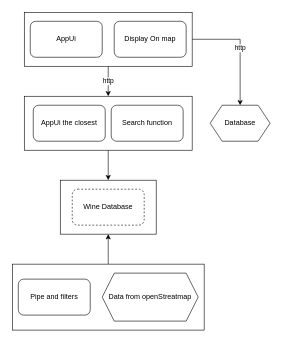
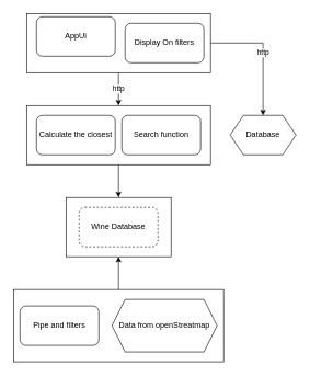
  <mxCell id="0" />
  <mxCell id="1" parent="0" />
  <mxCell id="2" value="http" style="edgeStyle=orthogonalEdgeStyle;rounded=0;orthogonalLoop=1;jettySize=auto;html=1;exitX=0.5;exitY=1;exitDx=0;exitDy=0;" edge="1" parent="1" source="4" target="7"><mxGeometry relative="1" as="geometry" /></mxCell>
  <mxCell id="3" value="http" style="edgeStyle=orthogonalEdgeStyle;rounded=0;orthogonalLoop=1;jettySize=auto;html=1;exitX=1;exitY=0.5;exitDx=0;exitDy=0;" edge="1" parent="1" source="4" target="17"><mxGeometry relative="1" as="geometry" /></mxCell>
  <mxCell id="4" value="" style="rounded=0;whiteSpace=wrap;html=1;" vertex="1" parent="1"><mxGeometry x="40" y="20" width="280" height="90" as="geometry" /></mxCell>
- <mxCell id="5" value="AppUi" style="rounded=1;whiteSpace=wrap;html=1;" vertex="1" parent="1"><mxGeometry x="50" y="35" width="120" height="60" as="geometry" /></mxCell>
+ <mxCell id="5" value="AppUi" style="rounded=1;whiteSpace=wrap;html=1;" vertex="1" parent="1"><mxGeometry x="55" y="25" width="120" height="60" as="geometry" /></mxCell>
  <mxCell id="6" style="edgeStyle=orthogonalEdgeStyle;rounded=0;orthogonalLoop=1;jettySize=auto;html=1;exitX=0.5;exitY=1;exitDx=0;exitDy=0;entryX=0.5;entryY=0;entryDx=0;entryDy=0;" edge="1" parent="1" source="7" target="10"><mxGeometry relative="1" as="geometry" /></mxCell>
  <mxCell id="7" value="" style="rounded=0;whiteSpace=wrap;html=1;" vertex="1" parent="1"><mxGeometry x="40" y="160" width="280" height="90" as="geometry" /></mxCell>
- <mxCell id="8" value="AppUi the closest" style="rounded=1;whiteSpace=wrap;html=1;" vertex="1" parent="1"><mxGeometry x="55" y="175" width="120" height="60" as="geometry" /></mxCell>
+ <mxCell id="8" value="Calculate the closest" style="rounded=1;whiteSpace=wrap;html=1;" vertex="1" parent="1"><mxGeometry x="55" y="175" width="120" height="60" as="geometry" /></mxCell>
  <mxCell id="9" value="Search function" style="rounded=1;whiteSpace=wrap;html=1;" vertex="1" parent="1"><mxGeometry x="185" y="175" width="120" height="60" as="geometry" /></mxCell>
  <mxCell id="10" value="" style="rounded=0;whiteSpace=wrap;html=1;" vertex="1" parent="1"><mxGeometry x="100" y="300" width="160" height="90" as="geometry" /></mxCell>
  <mxCell id="11" value="Wine Database" style="rounded=1;whiteSpace=wrap;html=1;dashed=1;" vertex="1" parent="1"><mxGeometry x="120" y="315" width="120" height="60" as="geometry" /></mxCell>
  <mxCell id="12" style="edgeStyle=orthogonalEdgeStyle;rounded=0;orthogonalLoop=1;jettySize=auto;html=1;exitX=0.5;exitY=0;exitDx=0;exitDy=0;entryX=0.5;entryY=1;entryDx=0;entryDy=0;" edge="1" parent="1" source="13" target="10"><mxGeometry relative="1" as="geometry" /></mxCell>
  <mxCell id="13" value="" style="rounded=0;whiteSpace=wrap;html=1;" vertex="1" parent="1"><mxGeometry x="20" y="440" width="320" height="110" as="geometry" /></mxCell>
  <mxCell id="14" value="Pipe and filters" style="rounded=1;whiteSpace=wrap;html=1;" vertex="1" parent="1"><mxGeometry x="30" y="465" width="120" height="60" as="geometry" /></mxCell>
  <mxCell id="15" value="Data from openStreatmap" style="shape=hexagon;perimeter=hexagonPerimeter2;whiteSpace=wrap;html=1;fixedSize=1;" vertex="1" parent="1"><mxGeometry x="170" y="455" width="160" height="80" as="geometry" /></mxCell>
- <mxCell id="16" value="Display On map" style="rounded=1;whiteSpace=wrap;html=1;" vertex="1" parent="1"><mxGeometry x="190" y="35" width="120" height="60" as="geometry" /></mxCell>
+ <mxCell id="16" value="Display On filters" style="rounded=1;whiteSpace=wrap;html=1;" vertex="1" parent="1"><mxGeometry x="190" y="35" width="120" height="60" as="geometry" /></mxCell>
  <mxCell id="17" value="Database" style="shape=hexagon;perimeter=hexagonPerimeter2;whiteSpace=wrap;html=1;fixedSize=1;" vertex="1" parent="1"><mxGeometry x="350" y="175" width="100" height="60" as="geometry" /></mxCell>
